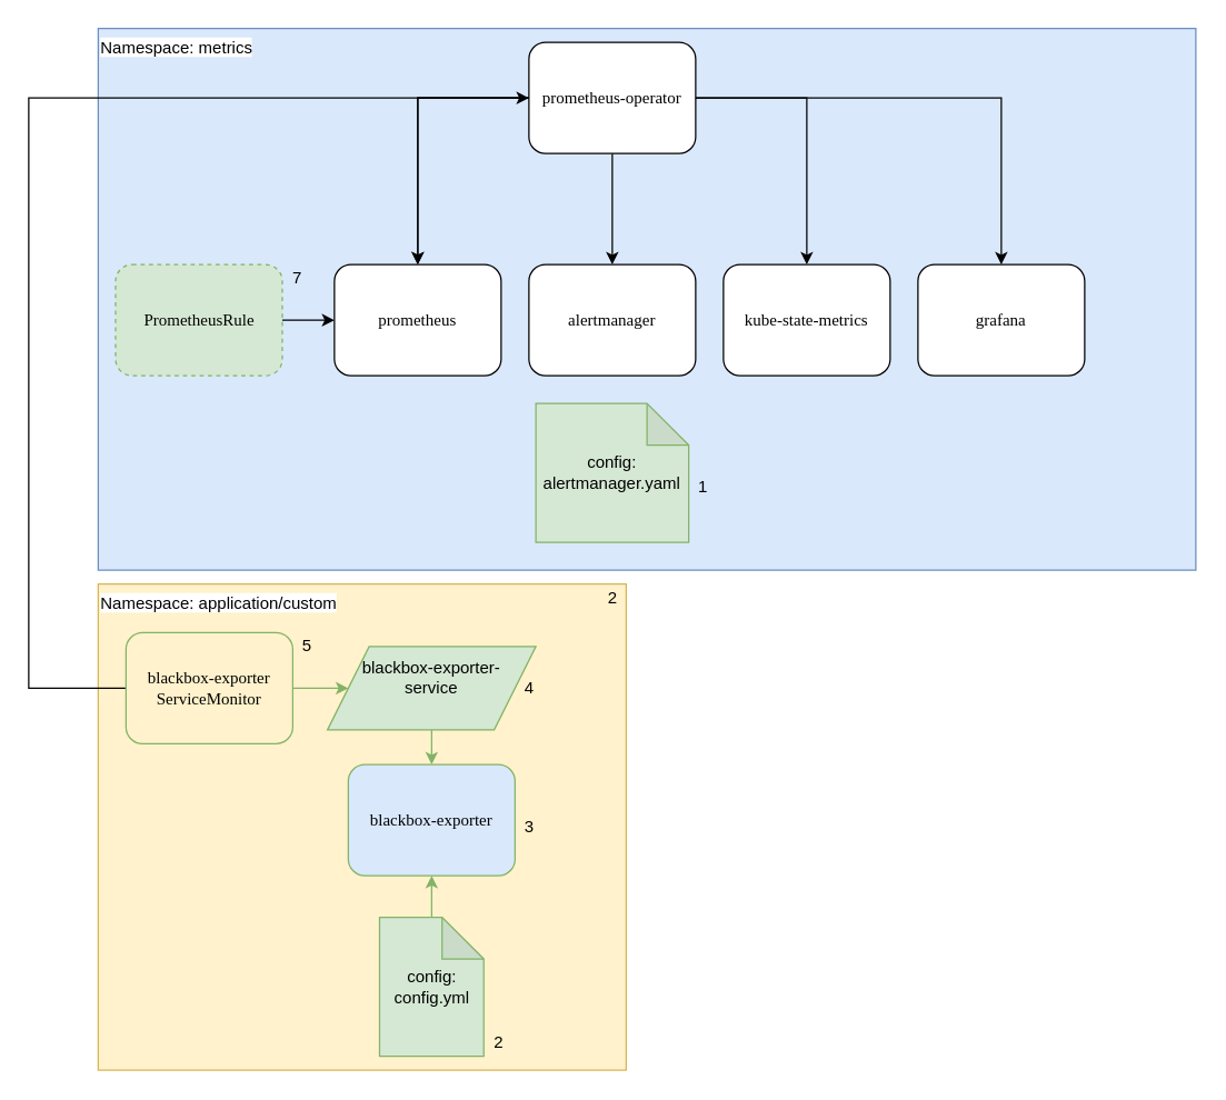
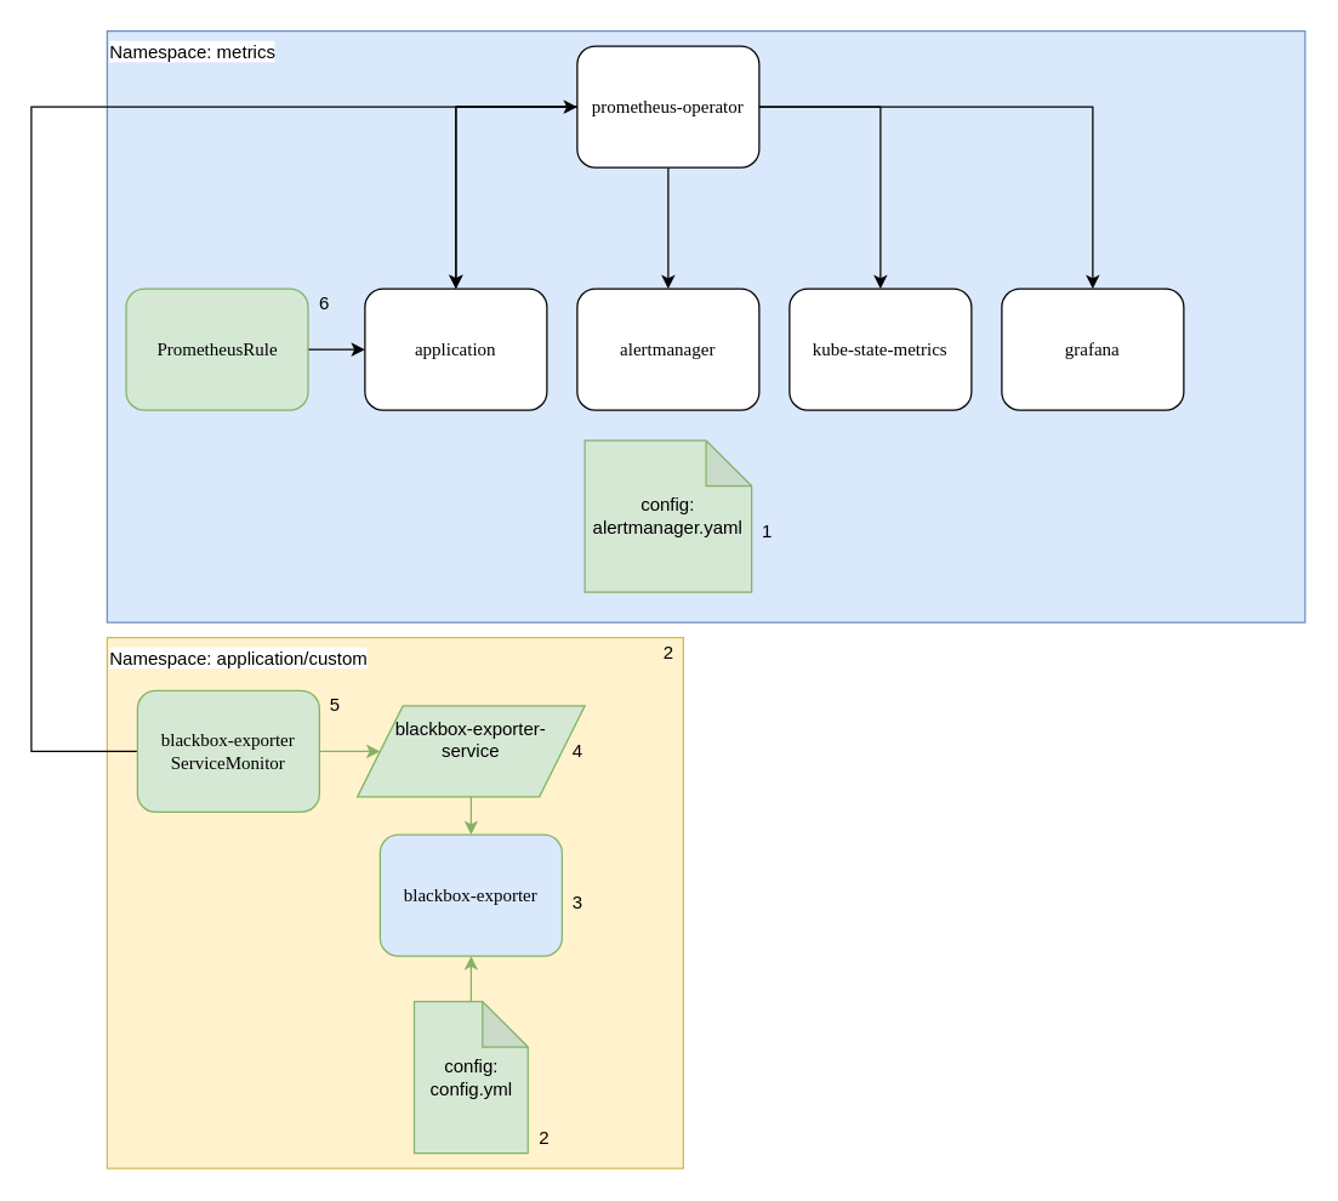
  <mxCell id="0" />
  <mxCell id="1" parent="0" />
  <mxCell id="2" value="Namespace: application/custom" style="rounded=0;whiteSpace=wrap;html=1;align=left;verticalAlign=top;labelBorderColor=none;labelBackgroundColor=#ffffff;fillColor=#fff2cc;strokeColor=#d6b656;" parent="1" vertex="1"><mxGeometry x="70" y="420" width="380" height="350" as="geometry" /></mxCell>
  <mxCell id="3" value="Namespace: metrics" style="rounded=0;whiteSpace=wrap;html=1;align=left;verticalAlign=top;labelBorderColor=none;labelBackgroundColor=#ffffff;fillColor=#dae8fc;strokeColor=#6c8ebf;" parent="1" vertex="1"><mxGeometry x="70" y="20" width="790" height="390" as="geometry" /></mxCell>
  <mxCell id="4" value="" style="edgeStyle=orthogonalEdgeStyle;rounded=0;orthogonalLoop=1;jettySize=auto;html=1;" parent="1" source="9" target="13" edge="1"><mxGeometry relative="1" as="geometry" /></mxCell>
  <mxCell id="5" value="" style="edgeStyle=orthogonalEdgeStyle;rounded=0;orthogonalLoop=1;jettySize=auto;html=1;" parent="1" source="9" target="13" edge="1"><mxGeometry relative="1" as="geometry" /></mxCell>
  <mxCell id="6" value="" style="edgeStyle=orthogonalEdgeStyle;rounded=0;orthogonalLoop=1;jettySize=auto;html=1;" parent="1" source="9" target="12" edge="1"><mxGeometry relative="1" as="geometry" /></mxCell>
  <mxCell id="7" value="" style="edgeStyle=orthogonalEdgeStyle;rounded=0;orthogonalLoop=1;jettySize=auto;html=1;" parent="1" source="9" target="11" edge="1"><mxGeometry relative="1" as="geometry" /></mxCell>
  <mxCell id="8" value="" style="edgeStyle=orthogonalEdgeStyle;rounded=0;orthogonalLoop=1;jettySize=auto;html=1;" parent="1" source="9" target="10" edge="1"><mxGeometry relative="1" as="geometry" /></mxCell>
  <mxCell id="9" value="prometheus-operator" style="rounded=1;whiteSpace=wrap;html=1;shadow=0;labelBackgroundColor=none;strokeWidth=1;fontFamily=Verdana;fontSize=12;align=center;" parent="1" vertex="1"><mxGeometry x="380" y="30" width="120" height="80" as="geometry" /></mxCell>
  <mxCell id="10" value="grafana" style="rounded=1;whiteSpace=wrap;html=1;shadow=0;labelBackgroundColor=none;strokeWidth=1;fontFamily=Verdana;fontSize=12;align=center;" parent="1" vertex="1"><mxGeometry x="660" y="190" width="120" height="80" as="geometry" /></mxCell>
  <mxCell id="11" value="kube-state-metrics" style="rounded=1;whiteSpace=wrap;html=1;shadow=0;labelBackgroundColor=none;strokeWidth=1;fontFamily=Verdana;fontSize=12;align=center;" parent="1" vertex="1"><mxGeometry x="520" y="190" width="120" height="80" as="geometry" /></mxCell>
  <mxCell id="12" value="alertmanager" style="rounded=1;whiteSpace=wrap;html=1;shadow=0;labelBackgroundColor=none;strokeWidth=1;fontFamily=Verdana;fontSize=12;align=center;" parent="1" vertex="1"><mxGeometry x="380" y="190" width="120" height="80" as="geometry" /></mxCell>
- <mxCell id="13" value="prometheus" style="rounded=1;whiteSpace=wrap;html=1;shadow=0;labelBackgroundColor=none;strokeWidth=1;fontFamily=Verdana;fontSize=12;align=center;" parent="1" vertex="1"><mxGeometry x="240" y="190" width="120" height="80" as="geometry" /></mxCell>
+ <mxCell id="13" value="application" style="rounded=1;whiteSpace=wrap;html=1;shadow=0;labelBackgroundColor=none;strokeWidth=1;fontFamily=Verdana;fontSize=12;align=center;" parent="1" vertex="1"><mxGeometry x="240" y="190" width="120" height="80" as="geometry" /></mxCell>
  <mxCell id="14" value="blackbox-exporter" style="rounded=1;whiteSpace=wrap;html=1;shadow=0;labelBackgroundColor=none;strokeWidth=1;fontFamily=Verdana;fontSize=12;align=center;fillColor=#dae8fc;strokeColor=#82b366;" parent="1" vertex="1"><mxGeometry x="250" y="550" width="120" height="80" as="geometry" /></mxCell>
  <mxCell id="15" value="config:&lt;br&gt;alertmanager.yaml" style="shape=note;whiteSpace=wrap;html=1;backgroundOutline=1;darkOpacity=0.05;fillColor=#d5e8d4;strokeColor=#82b366;" parent="1" vertex="1"><mxGeometry x="385" y="290" width="110" height="100" as="geometry" /></mxCell>
  <mxCell id="16" value="" style="edgeStyle=orthogonalEdgeStyle;rounded=0;orthogonalLoop=1;jettySize=auto;html=1;fillColor=#d5e8d4;strokeColor=#82b366;" parent="1" source="17" target="14" edge="1"><mxGeometry relative="1" as="geometry" /></mxCell>
  <mxCell id="17" value="config:&lt;br&gt;config.yml" style="shape=note;whiteSpace=wrap;html=1;backgroundOutline=1;darkOpacity=0.05;fillColor=#d5e8d4;strokeColor=#82b366;" parent="1" vertex="1"><mxGeometry x="272.5" y="660" width="75" height="100" as="geometry" /></mxCell>
  <mxCell id="18" value="" style="edgeStyle=orthogonalEdgeStyle;rounded=0;orthogonalLoop=1;jettySize=auto;html=1;entryX=0;entryY=0.5;entryDx=0;entryDy=0;" parent="1" source="19" target="13" edge="1"><mxGeometry relative="1" as="geometry"><mxPoint x="160" y="240" as="targetPoint" /><Array as="points"><mxPoint x="150" y="230" /></Array></mxGeometry></mxCell>
- <mxCell id="19" value="PrometheusRule" style="rounded=1;whiteSpace=wrap;html=1;shadow=0;labelBackgroundColor=none;strokeWidth=1;fontFamily=Verdana;fontSize=12;align=center;fillColor=#d5e8d4;strokeColor=#82b366;dashed=1;" parent="1" vertex="1"><mxGeometry x="82.5" y="190" width="120" height="80" as="geometry" /></mxCell>
+ <mxCell id="19" value="PrometheusRule" style="rounded=1;whiteSpace=wrap;html=1;shadow=0;labelBackgroundColor=none;strokeWidth=1;fontFamily=Verdana;fontSize=12;align=center;fillColor=#d5e8d4;strokeColor=#82b366;" parent="1" vertex="1"><mxGeometry x="82.5" y="190" width="120" height="80" as="geometry" /></mxCell>
  <mxCell id="20" value="" style="edgeStyle=orthogonalEdgeStyle;rounded=0;orthogonalLoop=1;jettySize=auto;html=1;fillColor=#d5e8d4;strokeColor=#82b366;" parent="1" source="21" target="14" edge="1"><mxGeometry relative="1" as="geometry" /></mxCell>
  <mxCell id="21" value="&lt;div&gt;blackbox-exporter-&lt;/div&gt;&lt;div&gt;service&lt;/div&gt;&lt;div&gt;&lt;br&gt;&lt;/div&gt;" style="shape=parallelogram;perimeter=parallelogramPerimeter;whiteSpace=wrap;html=1;fillColor=#d5e8d4;strokeColor=#82b366;" parent="1" vertex="1"><mxGeometry x="235" y="465" width="150" height="60" as="geometry" /></mxCell>
  <mxCell id="22" value="" style="edgeStyle=orthogonalEdgeStyle;rounded=0;orthogonalLoop=1;jettySize=auto;html=1;exitX=0;exitY=0.5;exitDx=0;exitDy=0;" parent="1" source="24" edge="1"><mxGeometry relative="1" as="geometry"><mxPoint x="380" y="70" as="targetPoint" /><Array as="points"><mxPoint x="20" y="495" /><mxPoint x="20" y="70" /></Array></mxGeometry></mxCell>
  <mxCell id="23" value="" style="edgeStyle=orthogonalEdgeStyle;rounded=0;orthogonalLoop=1;jettySize=auto;html=1;entryX=0;entryY=0.5;entryDx=0;entryDy=0;fillColor=#d5e8d4;strokeColor=#82b366;" edge="1" parent="1" source="24" target="21"><mxGeometry relative="1" as="geometry" /></mxCell>
- <mxCell id="24" value="blackbox-exporter&lt;br&gt;ServiceMonitor" style="rounded=1;whiteSpace=wrap;html=1;shadow=0;labelBackgroundColor=none;strokeWidth=1;fontFamily=Verdana;fontSize=12;align=center;fillColor=#fff2cc;strokeColor=#82b366;" parent="1" vertex="1"><mxGeometry x="90" y="455" width="120" height="80" as="geometry" /></mxCell>
+ <mxCell id="24" value="blackbox-exporter&lt;br&gt;ServiceMonitor" style="rounded=1;whiteSpace=wrap;html=1;shadow=0;labelBackgroundColor=none;strokeWidth=1;fontFamily=Verdana;fontSize=12;align=center;fillColor=#d5e8d4;strokeColor=#82b366;" parent="1" vertex="1"><mxGeometry x="90" y="455" width="120" height="80" as="geometry" /></mxCell>
  <mxCell id="25" value="1" style="text;html=1;align=center;verticalAlign=middle;resizable=0;points=[];autosize=1;" vertex="1" parent="1"><mxGeometry x="495" y="340" width="20" height="20" as="geometry" /></mxCell>
  <mxCell id="26" value="2" style="text;html=1;align=center;verticalAlign=middle;resizable=0;points=[];autosize=1;" vertex="1" parent="1"><mxGeometry x="430" y="420" width="20" height="20" as="geometry" /></mxCell>
  <mxCell id="27" value="2" style="text;html=1;align=center;verticalAlign=middle;resizable=0;points=[];autosize=1;" vertex="1" parent="1"><mxGeometry x="347.5" y="740" width="20" height="20" as="geometry" /></mxCell>
  <mxCell id="28" value="3" style="text;html=1;align=center;verticalAlign=middle;resizable=0;points=[];autosize=1;" vertex="1" parent="1"><mxGeometry x="370" y="585" width="20" height="20" as="geometry" /></mxCell>
  <mxCell id="29" value="4" style="text;html=1;align=center;verticalAlign=middle;resizable=0;points=[];autosize=1;" vertex="1" parent="1"><mxGeometry x="370" y="485" width="20" height="20" as="geometry" /></mxCell>
  <mxCell id="30" value="5" style="text;html=1;align=center;verticalAlign=middle;resizable=0;points=[];autosize=1;" vertex="1" parent="1"><mxGeometry x="210" y="455" width="20" height="20" as="geometry" /></mxCell>
- <mxCell id="31" value="7" style="text;html=1;align=center;verticalAlign=middle;resizable=0;points=[];autosize=1;" vertex="1" parent="1"><mxGeometry x="202.5" y="190" width="20" height="20" as="geometry" /></mxCell>
+ <mxCell id="31" value="6" style="text;html=1;align=center;verticalAlign=middle;resizable=0;points=[];autosize=1;" vertex="1" parent="1"><mxGeometry x="202.5" y="190" width="20" height="20" as="geometry" /></mxCell>
